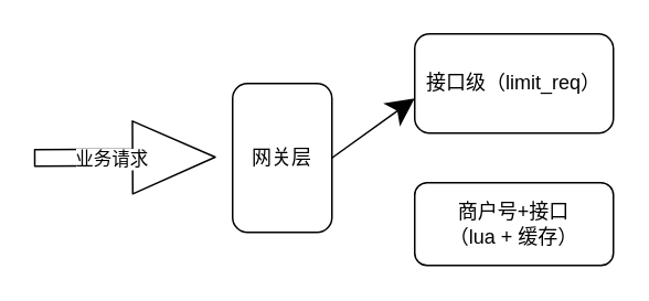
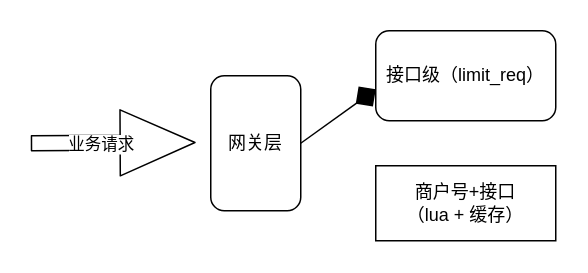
  <mxCell id="0" />
  <mxCell id="1" parent="0" />
  <mxCell id="2" value="网关层" style="rounded=1;whiteSpace=wrap;html=1;hachureGap=4;pointerEvents=0;" vertex="1" parent="1"><mxGeometry x="140" y="50" width="60" height="90" as="geometry" /></mxCell>
  <mxCell id="3" value="接口级（limit_req）" style="rounded=1;whiteSpace=wrap;html=1;hachureGap=4;pointerEvents=0;" vertex="1" parent="1"><mxGeometry x="250" y="20" width="120" height="60" as="geometry" /></mxCell>
- <mxCell id="4" value="商户号+接口&lt;br&gt;（lua + 缓存）" style="rounded=1;whiteSpace=wrap;html=1;hachureGap=4;pointerEvents=0;" vertex="1" parent="1"><mxGeometry x="250" y="110" width="120" height="50" as="geometry" /></mxCell>
+ <mxCell id="4" value="商户号+接口&lt;br&gt;（lua + 缓存）" style="whiteSpace=wrap;html=1;hachureGap=4;pointerEvents=0;rounded=0;" vertex="1" parent="1"><mxGeometry x="250" y="110" width="120" height="50" as="geometry" /></mxCell>
  <mxCell id="5" value="" style="shape=flexArrow;endArrow=classic;html=1;startSize=14;endSize=16.3;sourcePerimeterSpacing=8;targetPerimeterSpacing=8;endWidth=33;" edge="1" parent="1"><mxGeometry width="50" height="50" relative="1" as="geometry"><mxPoint x="20" y="95" as="sourcePoint" /><mxPoint x="130" y="94.5" as="targetPoint" /></mxGeometry></mxCell>
  <mxCell id="6" value="业务请求" style="edgeLabel;html=1;align=center;verticalAlign=middle;resizable=0;points=[];" vertex="1" connectable="0" parent="5"><mxGeometry x="-0.156" y="-4" relative="1" as="geometry"><mxPoint y="-3" as="offset" /></mxGeometry></mxCell>
- <mxCell id="7" value="" style="endArrow=classic;html=1;startSize=14;endSize=14;sourcePerimeterSpacing=8;targetPerimeterSpacing=8;entryX=0;entryY=0.65;entryDx=0;entryDy=0;entryPerimeter=0;exitX=1;exitY=0.5;exitDx=0;exitDy=0;" edge="1" parent="1" source="2" target="3"><mxGeometry width="50" height="50" relative="1" as="geometry"><mxPoint x="120" y="310" as="sourcePoint" /><mxPoint x="170" y="260" as="targetPoint" /></mxGeometry></mxCell>
+ <mxCell id="7" value="" style="endArrow=diamond;html=1;startSize=14;endSize=14;sourcePerimeterSpacing=8;targetPerimeterSpacing=8;entryX=0;entryY=0.65;entryDx=0;entryDy=0;entryPerimeter=0;exitX=1;exitY=0.5;exitDx=0;exitDy=0;" edge="1" parent="1" source="2" target="3"><mxGeometry width="50" height="50" relative="1" as="geometry"><mxPoint x="120" y="310" as="sourcePoint" /><mxPoint x="170" y="260" as="targetPoint" /></mxGeometry></mxCell>
